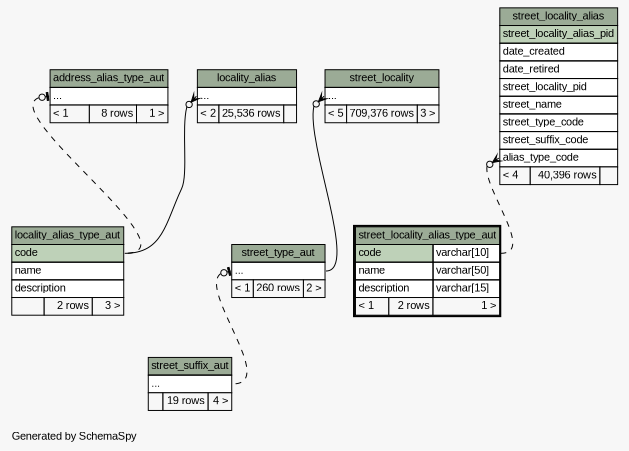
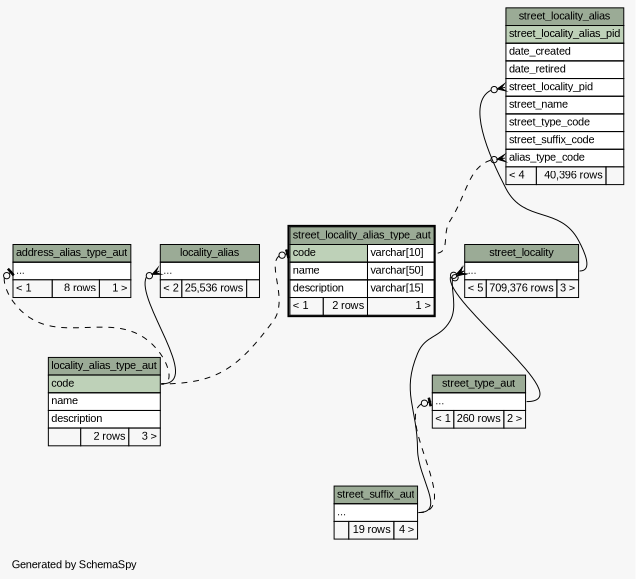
  digraph {
    bgcolor="#f7f7f7"
    fontname="Liberation Sans"
    fontsize=11
    label="\nGenerated by SchemaSpy"
    labeljust=l
    nodesep=0.18
    rankdir=TB
    ranksep=0.46
    node [fontname="Liberation Sans" fontsize=11 shape=plaintext]
    edge [arrowhead=none arrowsize=0.8 arrowtail=crowodot dir=back fontname="Liberation Sans" headport="elipses:e" tailport="elipses:w"]
    n1 [label=<     <TABLE BORDER="0" CELLBORDER="1" CELLSPACING="0" BGCOLOR="#ffffff">       <TR><TD COLSPAN="3" BGCOLOR="#9bab96" ALIGN="CENTER">address_alias_type_aut</TD></TR>       <TR><TD PORT="elipses" COLSPAN="3" ALIGN="LEFT">...</TD></TR>       <TR><TD ALIGN="LEFT" BGCOLOR="#f7f7f7">&lt; 1</TD><TD ALIGN="RIGHT" BGCOLOR="#f7f7f7">8 rows</TD><TD ALIGN="RIGHT" BGCOLOR="#f7f7f7">1 &gt;</TD></TR>     </TABLE>>]
    n2 [label=<     <TABLE BORDER="0" CELLBORDER="1" CELLSPACING="0" BGCOLOR="#ffffff">       <TR><TD COLSPAN="3" BGCOLOR="#9bab96" ALIGN="CENTER">locality_alias_type_aut</TD></TR>       <TR><TD PORT="code" COLSPAN="3" BGCOLOR="#bed1b8" ALIGN="LEFT">code</TD></TR>       <TR><TD PORT="name" COLSPAN="3" ALIGN="LEFT">name</TD></TR>       <TR><TD PORT="description" COLSPAN="3" ALIGN="LEFT">description</TD></TR>       <TR><TD ALIGN="LEFT" BGCOLOR="#f7f7f7">  </TD><TD ALIGN="RIGHT" BGCOLOR="#f7f7f7">2 rows</TD><TD ALIGN="RIGHT" BGCOLOR="#f7f7f7">3 &gt;</TD></TR>     </TABLE>>]
    n3 [label=<     <TABLE BORDER="0" CELLBORDER="1" CELLSPACING="0" BGCOLOR="#ffffff">       <TR><TD COLSPAN="3" BGCOLOR="#9bab96" ALIGN="CENTER">locality_alias</TD></TR>       <TR><TD PORT="elipses" COLSPAN="3" ALIGN="LEFT">...</TD></TR>       <TR><TD ALIGN="LEFT" BGCOLOR="#f7f7f7">&lt; 2</TD><TD ALIGN="RIGHT" BGCOLOR="#f7f7f7">25,536 rows</TD><TD ALIGN="RIGHT" BGCOLOR="#f7f7f7">  </TD></TR>     </TABLE>>]
    n4 [label=<     <TABLE BORDER="0" CELLBORDER="1" CELLSPACING="0" BGCOLOR="#ffffff">       <TR><TD COLSPAN="3" BGCOLOR="#9bab96" ALIGN="CENTER">street_locality</TD></TR>       <TR><TD PORT="elipses" COLSPAN="3" ALIGN="LEFT">...</TD></TR>       <TR><TD ALIGN="LEFT" BGCOLOR="#f7f7f7">&lt; 5</TD><TD ALIGN="RIGHT" BGCOLOR="#f7f7f7">709,376 rows</TD><TD ALIGN="RIGHT" BGCOLOR="#f7f7f7">3 &gt;</TD></TR>     </TABLE>>]
    n5 [label=<     <TABLE BORDER="0" CELLBORDER="1" CELLSPACING="0" BGCOLOR="#ffffff">       <TR><TD COLSPAN="3" BGCOLOR="#9bab96" ALIGN="CENTER">street_suffix_aut</TD></TR>       <TR><TD PORT="elipses" COLSPAN="3" ALIGN="LEFT">...</TD></TR>       <TR><TD ALIGN="LEFT" BGCOLOR="#f7f7f7">  </TD><TD ALIGN="RIGHT" BGCOLOR="#f7f7f7">19 rows</TD><TD ALIGN="RIGHT" BGCOLOR="#f7f7f7">4 &gt;</TD></TR>     </TABLE>>]
    n6 [label=<     <TABLE BORDER="0" CELLBORDER="1" CELLSPACING="0" BGCOLOR="#ffffff">       <TR><TD COLSPAN="3" BGCOLOR="#9bab96" ALIGN="CENTER">street_type_aut</TD></TR>       <TR><TD PORT="elipses" COLSPAN="3" ALIGN="LEFT">...</TD></TR>       <TR><TD ALIGN="LEFT" BGCOLOR="#f7f7f7">&lt; 1</TD><TD ALIGN="RIGHT" BGCOLOR="#f7f7f7">260 rows</TD><TD ALIGN="RIGHT" BGCOLOR="#f7f7f7">2 &gt;</TD></TR>     </TABLE>>]
    n7 [label=<     <TABLE BORDER="0" CELLBORDER="1" CELLSPACING="0" BGCOLOR="#ffffff">       <TR><TD COLSPAN="3" BGCOLOR="#9bab96" ALIGN="CENTER">street_locality_alias</TD></TR>       <TR><TD PORT="street_locality_alias_pid" COLSPAN="3" BGCOLOR="#bed1b8" ALIGN="LEFT">street_locality_alias_pid</TD></TR>       <TR><TD PORT="date_created" COLSPAN="3" ALIGN="LEFT">date_created</TD></TR>       <TR><TD PORT="date_retired" COLSPAN="3" ALIGN="LEFT">date_retired</TD></TR>       <TR><TD PORT="street_locality_pid" COLSPAN="3" ALIGN="LEFT">street_locality_pid</TD></TR>       <TR><TD PORT="street_name" COLSPAN="3" ALIGN="LEFT">street_name</TD></TR>       <TR><TD PORT="street_type_code" COLSPAN="3" ALIGN="LEFT">street_type_code</TD></TR>       <TR><TD PORT="street_suffix_code" COLSPAN="3" ALIGN="LEFT">street_suffix_code</TD></TR>       <TR><TD PORT="alias_type_code" COLSPAN="3" ALIGN="LEFT">alias_type_code</TD></TR>       <TR><TD ALIGN="LEFT" BGCOLOR="#f7f7f7">&lt; 4</TD><TD ALIGN="RIGHT" BGCOLOR="#f7f7f7">40,396 rows</TD><TD ALIGN="RIGHT" BGCOLOR="#f7f7f7">  </TD></TR>     </TABLE>>]
    n8 [label=<     <TABLE BORDER="2" CELLBORDER="1" CELLSPACING="0" BGCOLOR="#ffffff">       <TR><TD COLSPAN="3" BGCOLOR="#9bab96" ALIGN="CENTER">street_locality_alias_type_aut</TD></TR>       <TR><TD PORT="code" COLSPAN="2" BGCOLOR="#bed1b8" ALIGN="LEFT">code</TD><TD PORT="code.type" ALIGN="LEFT">varchar[10]</TD></TR>       <TR><TD PORT="name" COLSPAN="2" ALIGN="LEFT">name</TD><TD PORT="name.type" ALIGN="LEFT">varchar[50]</TD></TR>       <TR><TD PORT="description" COLSPAN="2" ALIGN="LEFT">description</TD><TD PORT="description.type" ALIGN="LEFT">varchar[15]</TD></TR>       <TR><TD ALIGN="LEFT" BGCOLOR="#f7f7f7">&lt; 1</TD><TD ALIGN="RIGHT" BGCOLOR="#f7f7f7">2 rows</TD><TD ALIGN="RIGHT" BGCOLOR="#f7f7f7">1 &gt;</TD></TR>     </TABLE>>]
    n1 -> n2 [arrowtail=teeodot headport="code:e" style=dashed]
    n3 -> n2 [headport="code:e"]
+   n4 -> n5
    n4 -> n6
    n6 -> n5 [arrowtail=teeodot style=dashed]
+   n7 -> n4 [tailport="street_locality_pid:w"]
    n7 -> n8 [headport="code.type:e" style=dashed tailport="alias_type_code:w"]
+   n8 -> n2 [arrowtail=teeodot headport="code:e" style=dashed tailport="code:w"]
  }
